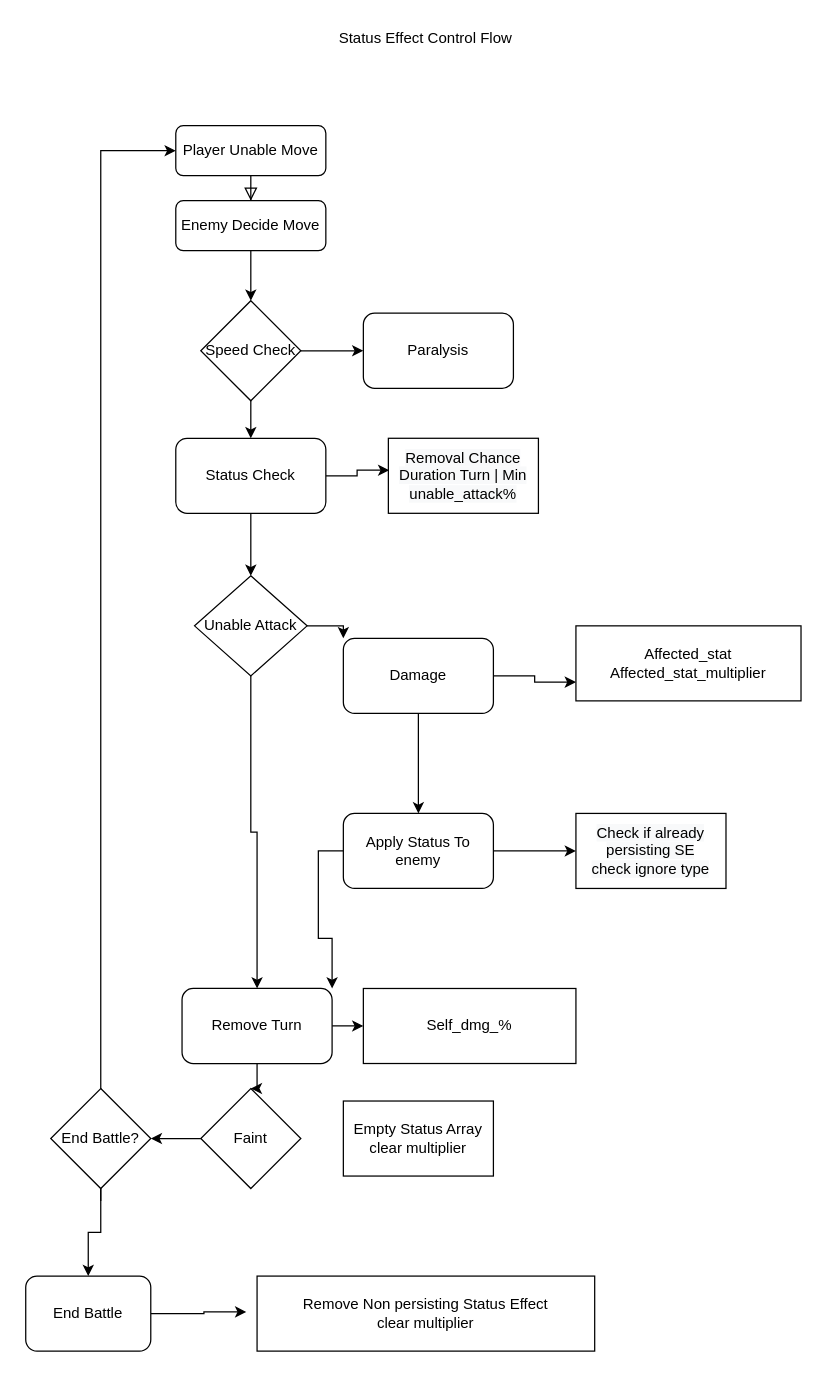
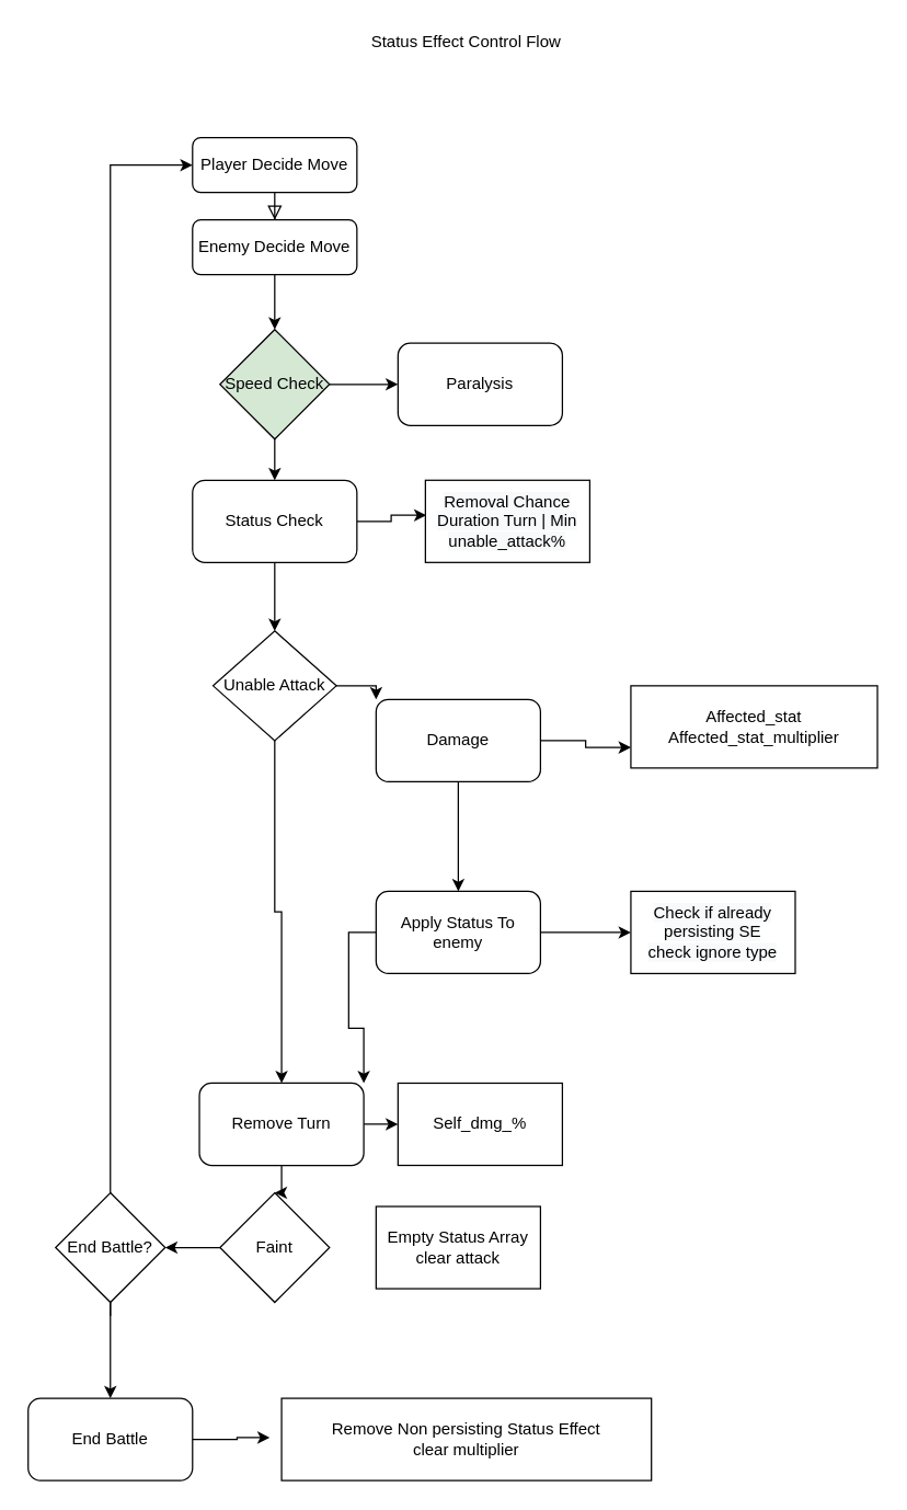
  <mxCell id="0" />
  <mxCell id="1" parent="0" />
  <mxCell id="2" value="" style="rounded=0;html=1;jettySize=auto;orthogonalLoop=1;fontSize=11;endArrow=block;endFill=0;endSize=8;strokeWidth=1;shadow=0;labelBackgroundColor=none;edgeStyle=orthogonalEdgeStyle;entryX=0.5;entryY=0;entryDx=0;entryDy=0;" parent="1" source="3" target="6" edge="1"><mxGeometry relative="1" as="geometry"><mxPoint x="200.034" y="180.028" as="targetPoint" /></mxGeometry></mxCell>
- <mxCell id="3" value="Player Unable Move" style="rounded=1;whiteSpace=wrap;html=1;fontSize=12;glass=0;strokeWidth=1;shadow=0;" parent="1" vertex="1"><mxGeometry x="140" y="100" width="120" height="40" as="geometry" /></mxCell>
+ <mxCell id="3" value="Player Decide Move" style="rounded=1;whiteSpace=wrap;html=1;fontSize=12;glass=0;strokeWidth=1;shadow=0;" parent="1" vertex="1"><mxGeometry x="140" y="100" width="120" height="40" as="geometry" /></mxCell>
  <mxCell id="4" value="Status Effect Control Flow" style="text;html=1;strokeColor=none;fillColor=none;align=center;verticalAlign=middle;whiteSpace=wrap;rounded=0;" vertex="1" parent="1"><mxGeometry x="240" y="20" width="200" height="20" as="geometry" /></mxCell>
  <mxCell id="5" style="edgeStyle=orthogonalEdgeStyle;rounded=0;orthogonalLoop=1;jettySize=auto;html=1;entryX=0.5;entryY=0;entryDx=0;entryDy=0;" edge="1" parent="1" source="6" target="9"><mxGeometry relative="1" as="geometry" /></mxCell>
  <mxCell id="6" value="Enemy Decide Move" style="rounded=1;whiteSpace=wrap;html=1;" vertex="1" parent="1"><mxGeometry x="140" y="160" width="120" height="40" as="geometry" /></mxCell>
  <mxCell id="7" style="edgeStyle=orthogonalEdgeStyle;rounded=0;orthogonalLoop=1;jettySize=auto;html=1;exitX=1;exitY=0.5;exitDx=0;exitDy=0;entryX=0;entryY=0.5;entryDx=0;entryDy=0;" edge="1" parent="1" source="9" target="29"><mxGeometry relative="1" as="geometry"><mxPoint x="280" y="280" as="targetPoint" /></mxGeometry></mxCell>
  <mxCell id="8" style="edgeStyle=orthogonalEdgeStyle;rounded=0;orthogonalLoop=1;jettySize=auto;html=1;entryX=0.5;entryY=0;entryDx=0;entryDy=0;" edge="1" parent="1" source="9" target="12"><mxGeometry relative="1" as="geometry" /></mxCell>
- <mxCell id="9" value="Speed Check" style="rhombus;whiteSpace=wrap;html=1;" vertex="1" parent="1"><mxGeometry x="160" y="240" width="80" height="80" as="geometry" /></mxCell>
+ <mxCell id="9" value="Speed Check" style="rhombus;whiteSpace=wrap;html=1;fillColor=#d5e8d4;" vertex="1" parent="1"><mxGeometry x="160" y="240" width="80" height="80" as="geometry" /></mxCell>
  <mxCell id="10" style="edgeStyle=orthogonalEdgeStyle;rounded=0;orthogonalLoop=1;jettySize=auto;html=1;entryX=0.006;entryY=0.425;entryDx=0;entryDy=0;entryPerimeter=0;" edge="1" parent="1" source="12" target="28"><mxGeometry relative="1" as="geometry"><mxPoint x="335.33" y="371.91" as="targetPoint" /></mxGeometry></mxCell>
  <mxCell id="11" style="edgeStyle=orthogonalEdgeStyle;rounded=0;orthogonalLoop=1;jettySize=auto;html=1;entryX=0.5;entryY=0;entryDx=0;entryDy=0;" edge="1" parent="1" source="12" target="15"><mxGeometry relative="1" as="geometry"><mxPoint x="200" y="450" as="targetPoint" /></mxGeometry></mxCell>
  <mxCell id="12" value="Status Check" style="rounded=1;whiteSpace=wrap;html=1;" vertex="1" parent="1"><mxGeometry x="140" y="350" width="120" height="60" as="geometry" /></mxCell>
  <mxCell id="13" style="edgeStyle=orthogonalEdgeStyle;rounded=0;orthogonalLoop=1;jettySize=auto;html=1;" edge="1" parent="1" source="15" target="18"><mxGeometry relative="1" as="geometry"><mxPoint x="320" y="480" as="targetPoint" /></mxGeometry></mxCell>
  <mxCell id="14" style="edgeStyle=orthogonalEdgeStyle;rounded=0;orthogonalLoop=1;jettySize=auto;html=1;exitX=1;exitY=0.5;exitDx=0;exitDy=0;entryX=0;entryY=0;entryDx=0;entryDy=0;" edge="1" parent="1" source="15" target="21"><mxGeometry relative="1" as="geometry" /></mxCell>
  <mxCell id="15" value="Unable Attack" style="rhombus;whiteSpace=wrap;html=1;" vertex="1" parent="1"><mxGeometry x="155" y="460" width="90" height="80" as="geometry" /></mxCell>
  <mxCell id="16" style="edgeStyle=orthogonalEdgeStyle;rounded=0;orthogonalLoop=1;jettySize=auto;html=1;entryX=0;entryY=0.5;entryDx=0;entryDy=0;" edge="1" parent="1" source="18" target="25"><mxGeometry relative="1" as="geometry" /></mxCell>
  <mxCell id="17" style="edgeStyle=orthogonalEdgeStyle;rounded=0;orthogonalLoop=1;jettySize=auto;html=1;entryX=0.5;entryY=0;entryDx=0;entryDy=0;" edge="1" parent="1" source="18" target="31"><mxGeometry relative="1" as="geometry" /></mxCell>
  <mxCell id="18" value="Remove Turn" style="rounded=1;whiteSpace=wrap;html=1;" vertex="1" parent="1"><mxGeometry x="145" y="790" width="120" height="60" as="geometry" /></mxCell>
  <mxCell id="19" style="edgeStyle=orthogonalEdgeStyle;rounded=0;orthogonalLoop=1;jettySize=auto;html=1;entryX=0;entryY=0.75;entryDx=0;entryDy=0;" edge="1" parent="1" source="21" target="27"><mxGeometry relative="1" as="geometry"><mxPoint x="470" y="532.5" as="targetPoint" /></mxGeometry></mxCell>
  <mxCell id="20" value="" style="edgeStyle=orthogonalEdgeStyle;rounded=0;orthogonalLoop=1;jettySize=auto;html=1;" edge="1" parent="1" source="21" target="24"><mxGeometry relative="1" as="geometry" /></mxCell>
  <mxCell id="21" value="Damage" style="rounded=1;whiteSpace=wrap;html=1;" vertex="1" parent="1"><mxGeometry x="274" y="510" width="120" height="60" as="geometry" /></mxCell>
  <mxCell id="22" style="edgeStyle=orthogonalEdgeStyle;rounded=0;orthogonalLoop=1;jettySize=auto;html=1;exitX=1;exitY=0.5;exitDx=0;exitDy=0;entryX=0;entryY=0.5;entryDx=0;entryDy=0;" edge="1" parent="1" source="24" target="26"><mxGeometry relative="1" as="geometry"><mxPoint x="461.53" y="678.9" as="targetPoint" /></mxGeometry></mxCell>
  <mxCell id="23" style="edgeStyle=orthogonalEdgeStyle;rounded=0;orthogonalLoop=1;jettySize=auto;html=1;entryX=1;entryY=0;entryDx=0;entryDy=0;" edge="1" parent="1" source="24" target="18"><mxGeometry relative="1" as="geometry" /></mxCell>
  <mxCell id="24" value="Apply Status To enemy" style="whiteSpace=wrap;html=1;rounded=1;" vertex="1" parent="1"><mxGeometry x="274" y="650" width="120" height="60" as="geometry" /></mxCell>
- <mxCell id="25" value="Self_dmg_%" style="rounded=0;whiteSpace=wrap;html=1;" vertex="1" parent="1"><mxGeometry x="290" y="790" width="170" height="60" as="geometry" /></mxCell>
+ <mxCell id="25" value="Self_dmg_%" style="rounded=0;whiteSpace=wrap;html=1;" vertex="1" parent="1"><mxGeometry x="290" y="790" width="120" height="60" as="geometry" /></mxCell>
  <mxCell id="26" value="&#10;&#10;&lt;span style=&quot;color: rgb(0, 0, 0); font-family: helvetica; font-size: 12px; font-style: normal; font-weight: 400; letter-spacing: normal; text-align: center; text-indent: 0px; text-transform: none; word-spacing: 0px; background-color: rgb(248, 249, 250); display: inline; float: none;&quot;&gt;Check if already persisting SE&lt;/span&gt;&lt;br style=&quot;color: rgb(0, 0, 0); font-family: helvetica; font-size: 12px; font-style: normal; font-weight: 400; letter-spacing: normal; text-align: center; text-indent: 0px; text-transform: none; word-spacing: 0px; background-color: rgb(248, 249, 250);&quot;&gt;&lt;span style=&quot;color: rgb(0, 0, 0); font-family: helvetica; font-size: 12px; font-style: normal; font-weight: 400; letter-spacing: normal; text-align: center; text-indent: 0px; text-transform: none; word-spacing: 0px; background-color: rgb(248, 249, 250); display: inline; float: none;&quot;&gt;check ignore type&lt;/span&gt;&#10;&#10;" style="rounded=0;whiteSpace=wrap;html=1;" vertex="1" parent="1"><mxGeometry x="460" y="650" width="120" height="60" as="geometry" /></mxCell>
  <mxCell id="27" value="Affected_stat&lt;br&gt;Affected_stat_multiplier" style="rounded=0;whiteSpace=wrap;html=1;" vertex="1" parent="1"><mxGeometry x="460" y="500" width="180" height="60" as="geometry" /></mxCell>
  <mxCell id="28" value="&#10;&#10;&lt;span style=&quot;color: rgb(0, 0, 0); font-family: helvetica; font-size: 12px; font-style: normal; font-weight: 400; letter-spacing: normal; text-align: center; text-indent: 0px; text-transform: none; word-spacing: 0px; background-color: rgb(248, 249, 250); display: inline; float: none;&quot;&gt;Removal Chance&lt;/span&gt;&lt;br style=&quot;color: rgb(0, 0, 0); font-family: helvetica; font-size: 12px; font-style: normal; font-weight: 400; letter-spacing: normal; text-align: center; text-indent: 0px; text-transform: none; word-spacing: 0px; background-color: rgb(248, 249, 250);&quot;&gt;&lt;span style=&quot;color: rgb(0, 0, 0); font-family: helvetica; font-size: 12px; font-style: normal; font-weight: 400; letter-spacing: normal; text-align: center; text-indent: 0px; text-transform: none; word-spacing: 0px; background-color: rgb(248, 249, 250); display: inline; float: none;&quot;&gt;Duration Turn | Min&lt;/span&gt;&lt;br style=&quot;color: rgb(0, 0, 0); font-family: helvetica; font-size: 12px; font-style: normal; font-weight: 400; letter-spacing: normal; text-align: center; text-indent: 0px; text-transform: none; word-spacing: 0px; background-color: rgb(248, 249, 250);&quot;&gt;&lt;span style=&quot;color: rgb(0, 0, 0); font-family: helvetica; font-size: 12px; font-style: normal; font-weight: 400; letter-spacing: normal; text-align: center; text-indent: 0px; text-transform: none; word-spacing: 0px; background-color: rgb(248, 249, 250); display: inline; float: none;&quot;&gt;unable_attack%&lt;/span&gt;&#10;&#10;" style="rounded=0;whiteSpace=wrap;html=1;" vertex="1" parent="1"><mxGeometry x="310" y="350" width="120" height="60" as="geometry" /></mxCell>
  <mxCell id="29" value="Paralysis" style="whiteSpace=wrap;html=1;rounded=1;" vertex="1" parent="1"><mxGeometry x="290" y="250" width="120" height="60" as="geometry" /></mxCell>
  <mxCell id="30" style="edgeStyle=orthogonalEdgeStyle;rounded=0;orthogonalLoop=1;jettySize=auto;html=1;" edge="1" parent="1" source="31" target="35"><mxGeometry relative="1" as="geometry"><mxPoint x="150" y="1040" as="targetPoint" /></mxGeometry></mxCell>
  <mxCell id="31" value="Faint" style="rhombus;whiteSpace=wrap;html=1;" vertex="1" parent="1"><mxGeometry x="160" y="870" width="80" height="80" as="geometry" /></mxCell>
- <mxCell id="32" value="Empty Status Array&lt;br&gt;clear multiplier" style="rounded=0;whiteSpace=wrap;html=1;" vertex="1" parent="1"><mxGeometry x="274" y="880" width="120" height="60" as="geometry" /></mxCell>
+ <mxCell id="32" value="Empty Status Array&lt;br&gt;clear attack" style="rounded=0;whiteSpace=wrap;html=1;" vertex="1" parent="1"><mxGeometry x="274" y="880" width="120" height="60" as="geometry" /></mxCell>
  <mxCell id="33" style="edgeStyle=orthogonalEdgeStyle;rounded=0;orthogonalLoop=1;jettySize=auto;html=1;" edge="1" parent="1" source="35" target="37"><mxGeometry relative="1" as="geometry"><mxPoint x="70.034" y="1080" as="targetPoint" /></mxGeometry></mxCell>
  <mxCell id="34" style="edgeStyle=orthogonalEdgeStyle;rounded=0;orthogonalLoop=1;jettySize=auto;html=1;entryX=0;entryY=0.5;entryDx=0;entryDy=0;exitX=0.5;exitY=0;exitDx=0;exitDy=0;" edge="1" parent="1" source="35" target="3"><mxGeometry relative="1" as="geometry"><Array as="points"><mxPoint x="80" y="960" /><mxPoint x="80" y="120" /></Array></mxGeometry></mxCell>
  <mxCell id="35" value="End Battle?" style="rhombus;whiteSpace=wrap;html=1;" vertex="1" parent="1"><mxGeometry x="40" y="870" width="80" height="80" as="geometry" /></mxCell>
  <mxCell id="36" style="edgeStyle=orthogonalEdgeStyle;rounded=0;orthogonalLoop=1;jettySize=auto;html=1;entryX=-0.032;entryY=0.477;entryDx=0;entryDy=0;entryPerimeter=0;" edge="1" parent="1" source="37" target="38"><mxGeometry relative="1" as="geometry" /></mxCell>
- <mxCell id="37" value="End Battle" style="rounded=1;whiteSpace=wrap;html=1;" vertex="1" parent="1"><mxGeometry x="20" y="1020" width="100" height="60" as="geometry" /></mxCell>
+ <mxCell id="37" value="End Battle" style="rounded=1;whiteSpace=wrap;html=1;" vertex="1" parent="1"><mxGeometry x="20" y="1020" width="120" height="60" as="geometry" /></mxCell>
  <mxCell id="38" value="Remove Non persisting Status Effect&lt;br&gt;clear multiplier" style="rounded=0;whiteSpace=wrap;html=1;" vertex="1" parent="1"><mxGeometry x="205" y="1020" width="270" height="60" as="geometry" /></mxCell>
